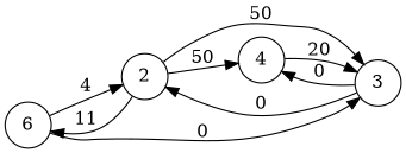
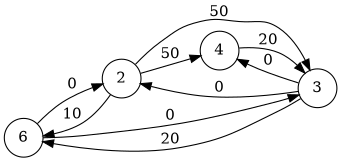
  digraph {
    rankdir=LR
    node [shape=circle]
    n1 [label=6]
    2
    3
    4
-   n1 -> 2 [label=4]
+   n1 -> 2 [label=0]
    n1 -> 3 [label=0]
-   2 -> n1 [label=11]
+   2 -> n1 [label=10]
    2 -> 3 [label=50]
    2 -> 4 [label=50]
+   3 -> n1 [label=20]
    3 -> 2 [label=0]
    3 -> 4 [label=0]
    4 -> 3 [label=20]
  }
